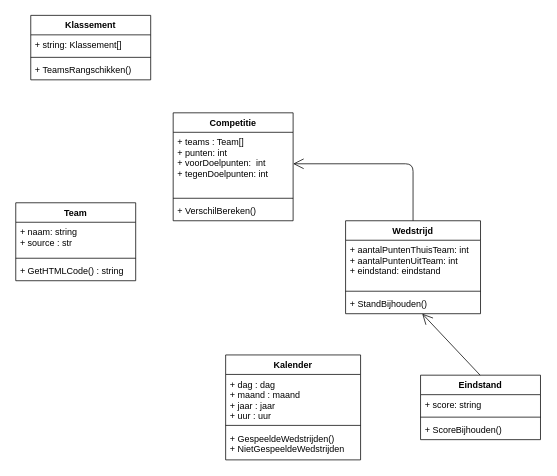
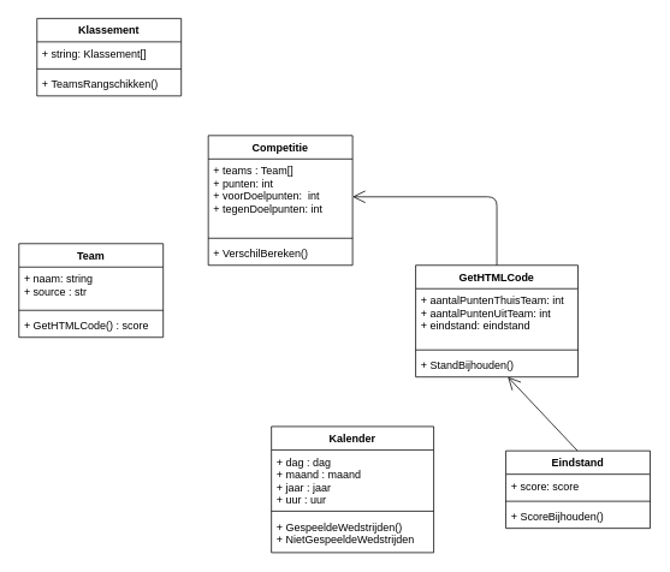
  <mxCell id="0" />
  <mxCell id="1" parent="0" />
  <mxCell id="2" value="Klassement" style="swimlane;fontStyle=1;align=center;verticalAlign=top;childLayout=stackLayout;horizontal=1;startSize=26;horizontalStack=0;resizeParent=1;resizeParentMax=0;resizeLast=0;collapsible=1;marginBottom=0;" vertex="1" parent="1"><mxGeometry x="40" y="20" width="160" height="86" as="geometry" /></mxCell>
  <mxCell id="3" value="+ string: Klassement[]" style="text;strokeColor=none;fillColor=none;align=left;verticalAlign=top;spacingLeft=4;spacingRight=4;overflow=hidden;rotatable=0;points=[[0,0.5],[1,0.5]];portConstraint=eastwest;" vertex="1" parent="2"><mxGeometry y="26" width="160" height="26" as="geometry" /></mxCell>
  <mxCell id="4" value="" style="line;strokeWidth=1;fillColor=none;align=left;verticalAlign=middle;spacingTop=-1;spacingLeft=3;spacingRight=3;rotatable=0;labelPosition=right;points=[];portConstraint=eastwest;" vertex="1" parent="2"><mxGeometry y="52" width="160" height="8" as="geometry" /></mxCell>
  <mxCell id="5" value="+ TeamsRangschikken()" style="text;strokeColor=none;fillColor=none;align=left;verticalAlign=top;spacingLeft=4;spacingRight=4;overflow=hidden;rotatable=0;points=[[0,0.5],[1,0.5]];portConstraint=eastwest;" vertex="1" parent="2"><mxGeometry y="60" width="160" height="26" as="geometry" /></mxCell>
  <mxCell id="6" value="Competitie" style="swimlane;fontStyle=1;align=center;verticalAlign=top;childLayout=stackLayout;horizontal=1;startSize=26;horizontalStack=0;resizeParent=1;resizeParentMax=0;resizeLast=0;collapsible=1;marginBottom=0;" vertex="1" parent="1"><mxGeometry x="230" y="150" width="160" height="144" as="geometry" /></mxCell>
  <mxCell id="7" value="+ teams : Team[]&#10;+ punten: int&#10;+ voorDoelpunten:  int&#10;+ tegenDoelpunten: int" style="text;strokeColor=none;fillColor=none;align=left;verticalAlign=top;spacingLeft=4;spacingRight=4;overflow=hidden;rotatable=0;points=[[0,0.5],[1,0.5]];portConstraint=eastwest;" vertex="1" parent="6"><mxGeometry y="26" width="160" height="84" as="geometry" /></mxCell>
  <mxCell id="8" value="" style="line;strokeWidth=1;fillColor=none;align=left;verticalAlign=middle;spacingTop=-1;spacingLeft=3;spacingRight=3;rotatable=0;labelPosition=right;points=[];portConstraint=eastwest;" vertex="1" parent="6"><mxGeometry y="110" width="160" height="8" as="geometry" /></mxCell>
  <mxCell id="9" value="+ VerschilBereken()" style="text;strokeColor=none;fillColor=none;align=left;verticalAlign=top;spacingLeft=4;spacingRight=4;overflow=hidden;rotatable=0;points=[[0,0.5],[1,0.5]];portConstraint=eastwest;" vertex="1" parent="6"><mxGeometry y="118" width="160" height="26" as="geometry" /></mxCell>
  <mxCell id="10" value="Kalender" style="swimlane;fontStyle=1;align=center;verticalAlign=top;childLayout=stackLayout;horizontal=1;startSize=26;horizontalStack=0;resizeParent=1;resizeParentMax=0;resizeLast=0;collapsible=1;marginBottom=0;" vertex="1" parent="1"><mxGeometry x="300" y="473" width="180" height="140" as="geometry" /></mxCell>
  <mxCell id="11" value="+ dag : dag&#10;+ maand : maand&#10;+ jaar : jaar&#10;+ uur : uur" style="text;strokeColor=none;fillColor=none;align=left;verticalAlign=top;spacingLeft=4;spacingRight=4;overflow=hidden;rotatable=0;points=[[0,0.5],[1,0.5]];portConstraint=eastwest;" vertex="1" parent="10"><mxGeometry y="26" width="180" height="64" as="geometry" /></mxCell>
  <mxCell id="12" value="" style="line;strokeWidth=1;fillColor=none;align=left;verticalAlign=middle;spacingTop=-1;spacingLeft=3;spacingRight=3;rotatable=0;labelPosition=right;points=[];portConstraint=eastwest;" vertex="1" parent="10"><mxGeometry y="90" width="180" height="8" as="geometry" /></mxCell>
  <mxCell id="13" value="+ GespeeldeWedstrijden()&#10;+ NietGespeeldeWedstrijden" style="text;strokeColor=none;fillColor=none;align=left;verticalAlign=top;spacingLeft=4;spacingRight=4;overflow=hidden;rotatable=0;points=[[0,0.5],[1,0.5]];portConstraint=eastwest;" vertex="1" parent="10"><mxGeometry y="98" width="180" height="42" as="geometry" /></mxCell>
- <mxCell id="14" value="Wedstrijd" style="swimlane;fontStyle=1;align=center;verticalAlign=top;childLayout=stackLayout;horizontal=1;startSize=26;horizontalStack=0;resizeParent=1;resizeParentMax=0;resizeLast=0;collapsible=1;marginBottom=0;" vertex="1" parent="1"><mxGeometry x="460" y="294" width="180" height="124" as="geometry" /></mxCell>
+ <mxCell id="14" value="GetHTMLCode" style="swimlane;fontStyle=1;align=center;verticalAlign=top;childLayout=stackLayout;horizontal=1;startSize=26;horizontalStack=0;resizeParent=1;resizeParentMax=0;resizeLast=0;collapsible=1;marginBottom=0;" vertex="1" parent="1"><mxGeometry x="460" y="294" width="180" height="124" as="geometry" /></mxCell>
  <mxCell id="15" value="+ aantalPuntenThuisTeam: int&#10;+ aantalPuntenUitTeam: int&#10;+ eindstand: eindstand&#10;" style="text;strokeColor=none;fillColor=none;align=left;verticalAlign=top;spacingLeft=4;spacingRight=4;overflow=hidden;rotatable=0;points=[[0,0.5],[1,0.5]];portConstraint=eastwest;" vertex="1" parent="14"><mxGeometry y="26" width="180" height="64" as="geometry" /></mxCell>
  <mxCell id="16" value="" style="line;strokeWidth=1;fillColor=none;align=left;verticalAlign=middle;spacingTop=-1;spacingLeft=3;spacingRight=3;rotatable=0;labelPosition=right;points=[];portConstraint=eastwest;" vertex="1" parent="14"><mxGeometry y="90" width="180" height="8" as="geometry" /></mxCell>
  <mxCell id="17" value="+ StandBijhouden()" style="text;strokeColor=none;fillColor=none;align=left;verticalAlign=top;spacingLeft=4;spacingRight=4;overflow=hidden;rotatable=0;points=[[0,0.5],[1,0.5]];portConstraint=eastwest;" vertex="1" parent="14"><mxGeometry y="98" width="180" height="26" as="geometry" /></mxCell>
  <mxCell id="18" value="Eindstand" style="swimlane;fontStyle=1;align=center;verticalAlign=top;childLayout=stackLayout;horizontal=1;startSize=26;horizontalStack=0;resizeParent=1;resizeParentMax=0;resizeLast=0;collapsible=1;marginBottom=0;" vertex="1" parent="1"><mxGeometry x="560" y="500" width="160" height="86" as="geometry" /></mxCell>
- <mxCell id="19" value="+ score: string" style="text;strokeColor=none;fillColor=none;align=left;verticalAlign=top;spacingLeft=4;spacingRight=4;overflow=hidden;rotatable=0;points=[[0,0.5],[1,0.5]];portConstraint=eastwest;" vertex="1" parent="18"><mxGeometry y="26" width="160" height="26" as="geometry" /></mxCell>
+ <mxCell id="19" value="+ score: score" style="text;strokeColor=none;fillColor=none;align=left;verticalAlign=top;spacingLeft=4;spacingRight=4;overflow=hidden;rotatable=0;points=[[0,0.5],[1,0.5]];portConstraint=eastwest;" vertex="1" parent="18"><mxGeometry y="26" width="160" height="26" as="geometry" /></mxCell>
  <mxCell id="20" value="" style="line;strokeWidth=1;fillColor=none;align=left;verticalAlign=middle;spacingTop=-1;spacingLeft=3;spacingRight=3;rotatable=0;labelPosition=right;points=[];portConstraint=eastwest;" vertex="1" parent="18"><mxGeometry y="52" width="160" height="8" as="geometry" /></mxCell>
  <mxCell id="21" value="+ ScoreBijhouden()" style="text;strokeColor=none;fillColor=none;align=left;verticalAlign=top;spacingLeft=4;spacingRight=4;overflow=hidden;rotatable=0;points=[[0,0.5],[1,0.5]];portConstraint=eastwest;" vertex="1" parent="18"><mxGeometry y="60" width="160" height="26" as="geometry" /></mxCell>
  <mxCell id="22" value="Team" style="swimlane;fontStyle=1;align=center;verticalAlign=top;childLayout=stackLayout;horizontal=1;startSize=26;horizontalStack=0;resizeParent=1;resizeParentMax=0;resizeLast=0;collapsible=1;marginBottom=0;" vertex="1" parent="1"><mxGeometry x="20" y="270" width="160" height="104" as="geometry" /></mxCell>
  <mxCell id="23" value="+ naam: string&#10;+ source : str" style="text;strokeColor=none;fillColor=none;align=left;verticalAlign=top;spacingLeft=4;spacingRight=4;overflow=hidden;rotatable=0;points=[[0,0.5],[1,0.5]];portConstraint=eastwest;" vertex="1" parent="22"><mxGeometry y="26" width="160" height="44" as="geometry" /></mxCell>
  <mxCell id="24" value="" style="line;strokeWidth=1;fillColor=none;align=left;verticalAlign=middle;spacingTop=-1;spacingLeft=3;spacingRight=3;rotatable=0;labelPosition=right;points=[];portConstraint=eastwest;" vertex="1" parent="22"><mxGeometry y="70" width="160" height="8" as="geometry" /></mxCell>
- <mxCell id="25" value="+ GetHTMLCode() : string" style="text;strokeColor=none;fillColor=none;align=left;verticalAlign=top;spacingLeft=4;spacingRight=4;overflow=hidden;rotatable=0;points=[[0,0.5],[1,0.5]];portConstraint=eastwest;" vertex="1" parent="22"><mxGeometry y="78" width="160" height="26" as="geometry" /></mxCell>
+ <mxCell id="25" value="+ GetHTMLCode() : score" style="text;strokeColor=none;fillColor=none;align=left;verticalAlign=top;spacingLeft=4;spacingRight=4;overflow=hidden;rotatable=0;points=[[0,0.5],[1,0.5]];portConstraint=eastwest;" vertex="1" parent="22"><mxGeometry y="78" width="160" height="26" as="geometry" /></mxCell>
  <mxCell id="26" value="" style="endArrow=open;endFill=1;endSize=12;html=1;" edge="1" parent="1" target="17"><mxGeometry width="160" relative="1" as="geometry"><mxPoint x="639.493" y="500" as="sourcePoint" /><mxPoint x="540" y="440" as="targetPoint" /></mxGeometry></mxCell>
  <mxCell id="27" value="" style="endArrow=open;endFill=1;endSize=12;html=1;" edge="1" parent="1" source="14" target="7"><mxGeometry width="160" relative="1" as="geometry"><mxPoint x="571" y="300.684" as="sourcePoint" /><mxPoint x="470" y="240" as="targetPoint" /><Array as="points"><mxPoint x="550" y="218" /></Array></mxGeometry></mxCell>
